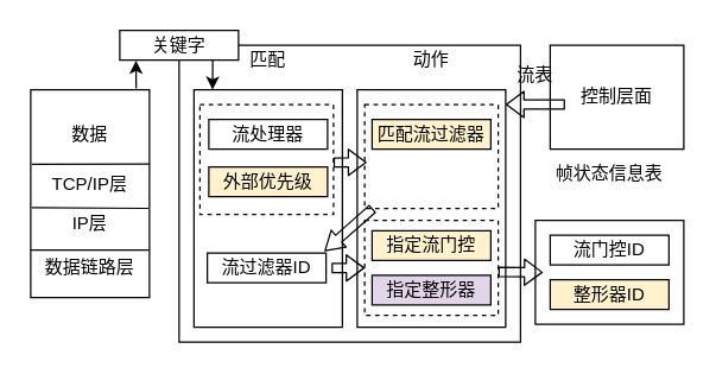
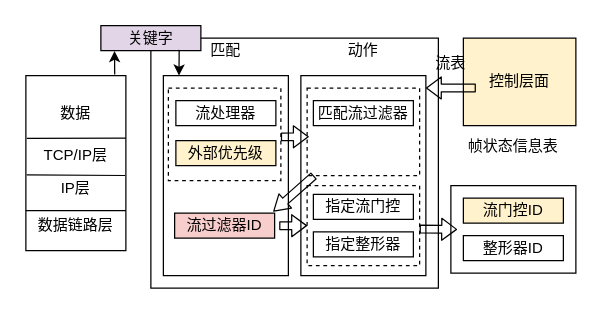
  <mxCell id="0" />
  <mxCell id="1" parent="0" />
  <mxCell id="2" value="" style="rounded=0;whiteSpace=wrap;html=1;" parent="1" vertex="1"><mxGeometry x="120" y="30" width="230" height="200" as="geometry" /></mxCell>
  <mxCell id="3" value="" style="rounded=0;whiteSpace=wrap;html=1;" parent="1" vertex="1"><mxGeometry x="240" y="60" width="100" height="160" as="geometry" /></mxCell>
  <mxCell id="4" value="" style="rounded=0;whiteSpace=wrap;html=1;dashed=1;" parent="1" vertex="1"><mxGeometry x="245" y="70" width="90" height="70" as="geometry" /></mxCell>
  <mxCell id="5" value="" style="rounded=0;whiteSpace=wrap;html=1;dashed=1;" parent="1" vertex="1"><mxGeometry x="245" y="148" width="90" height="64" as="geometry" /></mxCell>
  <mxCell id="6" value="" style="rounded=0;whiteSpace=wrap;html=1;" parent="1" vertex="1"><mxGeometry x="130" y="60" width="100" height="160" as="geometry" /></mxCell>
  <mxCell id="7" value="" style="rounded=0;whiteSpace=wrap;html=1;dashed=1;" parent="1" vertex="1"><mxGeometry x="134" y="70" width="90" height="74" as="geometry" /></mxCell>
  <mxCell id="8" value="" style="rounded=0;whiteSpace=wrap;html=1;" parent="1" vertex="1"><mxGeometry x="20" y="60" width="80" height="140" as="geometry" /></mxCell>
  <mxCell id="9" value="" style="endArrow=none;html=1;exitX=-0.002;exitY=0.771;exitDx=0;exitDy=0;exitPerimeter=0;" parent="1" source="8" edge="1"><mxGeometry width="50" height="50" relative="1" as="geometry"><mxPoint x="21" y="171" as="sourcePoint" /><mxPoint x="100" y="168" as="targetPoint" /></mxGeometry></mxCell>
  <mxCell id="10" value="数据链路层" style="text;html=1;strokeColor=none;fillColor=none;align=center;verticalAlign=middle;whiteSpace=wrap;rounded=0;" parent="1" vertex="1"><mxGeometry x="20" y="170" width="80" height="20" as="geometry" /></mxCell>
  <mxCell id="11" value="" style="endArrow=none;html=1;entryX=0.997;entryY=0.81;entryDx=0;entryDy=0;entryPerimeter=0;exitX=0.008;exitY=0.567;exitDx=0;exitDy=0;exitPerimeter=0;" parent="1" source="8" edge="1"><mxGeometry width="50" height="50" relative="1" as="geometry"><mxPoint x="20" y="140.1" as="sourcePoint" /><mxPoint x="99.28" y="139.9" as="targetPoint" /></mxGeometry></mxCell>
  <mxCell id="12" value="IP层" style="text;html=1;strokeColor=none;fillColor=none;align=center;verticalAlign=middle;whiteSpace=wrap;rounded=0;" parent="1" vertex="1"><mxGeometry x="20" y="140" width="80" height="20" as="geometry" /></mxCell>
  <mxCell id="13" value="" style="endArrow=none;html=1;entryX=0.997;entryY=0.81;entryDx=0;entryDy=0;entryPerimeter=0;exitX=0.006;exitY=0.811;exitDx=0;exitDy=0;exitPerimeter=0;" parent="1" edge="1"><mxGeometry width="50" height="50" relative="1" as="geometry"><mxPoint x="20.72" y="110.2" as="sourcePoint" /><mxPoint x="100" y="110" as="targetPoint" /></mxGeometry></mxCell>
  <mxCell id="14" value="TCP/IP层" style="text;html=1;strokeColor=none;fillColor=none;align=center;verticalAlign=middle;whiteSpace=wrap;rounded=0;" parent="1" vertex="1"><mxGeometry x="20" y="114" width="80" height="20" as="geometry" /></mxCell>
  <mxCell id="15" value="数据" style="text;html=1;strokeColor=none;fillColor=none;align=center;verticalAlign=middle;whiteSpace=wrap;rounded=0;" parent="1" vertex="1"><mxGeometry x="20" y="80" width="80" height="20" as="geometry" /></mxCell>
  <mxCell id="16" value="匹配" style="text;html=1;strokeColor=none;fillColor=none;align=center;verticalAlign=middle;whiteSpace=wrap;rounded=0;" parent="1" vertex="1"><mxGeometry x="140" y="30" width="80" height="20" as="geometry" /></mxCell>
  <mxCell id="17" value="动作" style="text;html=1;strokeColor=none;fillColor=none;align=center;verticalAlign=middle;whiteSpace=wrap;rounded=0;" parent="1" vertex="1"><mxGeometry x="250" y="30" width="80" height="20" as="geometry" /></mxCell>
- <mxCell id="18" value="关键字" style="rounded=0;whiteSpace=wrap;html=1;" parent="1" vertex="1"><mxGeometry x="80" y="20" width="80" height="20" as="geometry" /></mxCell>
+ <mxCell id="18" value="关键字" style="rounded=0;whiteSpace=wrap;html=1;fillColor=#e1d5e7;" parent="1" vertex="1"><mxGeometry x="80" y="20" width="80" height="20" as="geometry" /></mxCell>
  <mxCell id="19" value="" style="endArrow=classic;html=1;exitX=0.888;exitY=-0.007;exitDx=0;exitDy=0;exitPerimeter=0;entryX=0.137;entryY=1.017;entryDx=0;entryDy=0;entryPerimeter=0;" parent="1" source="8" target="18" edge="1"><mxGeometry width="50" height="50" relative="1" as="geometry"><mxPoint x="70" y="120" as="sourcePoint" /><mxPoint x="92" y="41" as="targetPoint" /></mxGeometry></mxCell>
  <mxCell id="20" value="" style="endArrow=classic;html=1;exitX=0.908;exitY=0.97;exitDx=0;exitDy=0;exitPerimeter=0;entryX=0.125;entryY=0;entryDx=0;entryDy=0;entryPerimeter=0;" parent="1" target="6" edge="1"><mxGeometry width="50" height="50" relative="1" as="geometry"><mxPoint x="142.64" y="39.4" as="sourcePoint" /><mxPoint x="142" y="61" as="targetPoint" /></mxGeometry></mxCell>
- <mxCell id="21" value="控制层面" style="rounded=0;whiteSpace=wrap;html=1;" parent="1" vertex="1"><mxGeometry x="370" y="30" width="90" height="70" as="geometry" /></mxCell>
+ <mxCell id="21" value="控制层面" style="rounded=0;whiteSpace=wrap;html=1;fillColor=#fff2cc;" parent="1" vertex="1"><mxGeometry x="370" y="30" width="90" height="70" as="geometry" /></mxCell>
  <mxCell id="22" value="流处理器&lt;span style=&quot;color: rgba(0 , 0 , 0 , 0) ; font-family: monospace ; font-size: 0px&quot;&gt;%3CmxGraphModel%3E%3Croot%3E%3CmxCell%20id%3D%220%22%2F%3E%3CmxCell%20id%3D%221%22%20parent%3D%220%22%2F%3E%3CmxCell%20id%3D%222%22%20value%3D%22%E5%85%B3%E9%94%AE%E5%AD%97%22%20style%3D%22rounded%3D0%3BwhiteSpace%3Dwrap%3Bhtml%3D1%3B%22%20vertex%3D%221%22%20parent%3D%221%22%3E%3CmxGeometry%20x%3D%22260%22%20y%3D%22300%22%20width%3D%2280%22%20height%3D%2220%22%20as%3D%22geometry%22%2F%3E%3C%2FmxCell%3E%3C%2Froot%3E%3C%2FmxGraphModel%3E&lt;/span&gt;" style="rounded=0;whiteSpace=wrap;html=1;" parent="1" vertex="1"><mxGeometry x="140" y="80" width="80" height="20" as="geometry" /></mxCell>
  <mxCell id="23" value="外部优先级" style="rounded=0;whiteSpace=wrap;html=1;fillColor=#fff2cc;" parent="1" vertex="1"><mxGeometry x="140" y="112" width="80" height="20" as="geometry" /></mxCell>
- <mxCell id="24" value="流过滤器ID" style="rounded=0;whiteSpace=wrap;html=1;" parent="1" vertex="1"><mxGeometry x="139" y="170" width="80" height="20" as="geometry" /></mxCell>
+ <mxCell id="24" value="流过滤器ID" style="rounded=0;whiteSpace=wrap;html=1;fillColor=#f8cecc;" parent="1" vertex="1"><mxGeometry x="139" y="170" width="80" height="20" as="geometry" /></mxCell>
  <mxCell id="25" value="" style="shape=flexArrow;endArrow=classic;html=1;width=6.19;endSize=3.605;endWidth=10.363;entryX=0.015;entryY=0.556;entryDx=0;entryDy=0;entryPerimeter=0;" parent="1" target="4" edge="1"><mxGeometry width="50" height="50" relative="1" as="geometry"><mxPoint x="224" y="109" as="sourcePoint" /><mxPoint x="247" y="108" as="targetPoint" /></mxGeometry></mxCell>
- <mxCell id="26" value="匹配流过滤器" style="rounded=0;whiteSpace=wrap;html=1;fillColor=#fff2cc;" parent="1" vertex="1"><mxGeometry x="250" y="80" width="80" height="20" as="geometry" /></mxCell>
+ <mxCell id="26" value="匹配流过滤器" style="rounded=0;whiteSpace=wrap;html=1;" parent="1" vertex="1"><mxGeometry x="250" y="80" width="80" height="20" as="geometry" /></mxCell>
  <mxCell id="27" value="" style="shape=flexArrow;endArrow=classic;html=1;width=6.19;endSize=3.748;endWidth=8.005;entryX=0.987;entryY=-0.063;entryDx=0;entryDy=0;entryPerimeter=0;" parent="1" source="4" target="24" edge="1"><mxGeometry width="50" height="50" relative="1" as="geometry"><mxPoint x="160" y="90" as="sourcePoint" /><mxPoint x="220" y="160" as="targetPoint" /></mxGeometry></mxCell>
- <mxCell id="28" value="指定整形器" style="rounded=0;whiteSpace=wrap;html=1;fillColor=#e1d5e7;" parent="1" vertex="1"><mxGeometry x="250" y="185" width="80" height="20" as="geometry" /></mxCell>
- <mxCell id="29" value="指定流门控" style="rounded=0;whiteSpace=wrap;html=1;fillColor=#fff2cc;" parent="1" vertex="1"><mxGeometry x="250" y="155" width="80" height="20" as="geometry" /></mxCell>
+ <mxCell id="28" value="指定整形器" style="rounded=0;whiteSpace=wrap;html=1;" parent="1" vertex="1"><mxGeometry x="250" y="185" width="80" height="20" as="geometry" /></mxCell>
+ <mxCell id="29" value="指定流门控" style="rounded=0;whiteSpace=wrap;html=1;" parent="1" vertex="1"><mxGeometry x="250" y="155" width="80" height="20" as="geometry" /></mxCell>
  <mxCell id="30" value="" style="rounded=0;whiteSpace=wrap;html=1;" parent="1" vertex="1"><mxGeometry x="360" y="148" width="100" height="70" as="geometry" /></mxCell>
  <mxCell id="31" value="帧状态信息表" style="text;html=1;strokeColor=none;fillColor=none;align=center;verticalAlign=middle;whiteSpace=wrap;rounded=0;" parent="1" vertex="1"><mxGeometry x="370" y="107" width="80" height="20" as="geometry" /></mxCell>
- <mxCell id="32" value="流门控ID" style="rounded=0;whiteSpace=wrap;html=1;" parent="1" vertex="1"><mxGeometry x="370" y="158" width="80" height="20" as="geometry" /></mxCell>
- <mxCell id="33" value="整形器ID" style="rounded=0;whiteSpace=wrap;html=1;fillColor=#fff2cc;" parent="1" vertex="1"><mxGeometry x="370" y="188" width="80" height="20" as="geometry" /></mxCell>
+ <mxCell id="32" value="流门控ID" style="rounded=0;whiteSpace=wrap;html=1;fillColor=#fff2cc;" parent="1" vertex="1"><mxGeometry x="370" y="158" width="80" height="20" as="geometry" /></mxCell>
+ <mxCell id="33" value="整形器ID" style="rounded=0;whiteSpace=wrap;html=1;" parent="1" vertex="1"><mxGeometry x="370" y="188" width="80" height="20" as="geometry" /></mxCell>
  <mxCell id="34" value="" style="shape=flexArrow;endArrow=classic;html=1;width=6.19;endSize=3.605;endWidth=10.363;entryX=0;entryY=0.5;entryDx=0;entryDy=0;" parent="1" edge="1"><mxGeometry width="50" height="50" relative="1" as="geometry"><mxPoint x="335" y="182.76" as="sourcePoint" /><mxPoint x="365" y="183" as="targetPoint" /></mxGeometry></mxCell>
  <mxCell id="35" value="" style="shape=flexArrow;endArrow=classic;html=1;width=6.19;endSize=3.605;endWidth=10.363;entryX=0.015;entryY=0.556;entryDx=0;entryDy=0;entryPerimeter=0;" parent="1" edge="1"><mxGeometry width="50" height="50" relative="1" as="geometry"><mxPoint x="222.65" y="180.08" as="sourcePoint" /><mxPoint x="245" y="180" as="targetPoint" /></mxGeometry></mxCell>
  <mxCell id="36" value="" style="shape=flexArrow;endArrow=classic;html=1;width=6.19;endSize=3.605;endWidth=10.363;" parent="1" edge="1"><mxGeometry width="50" height="50" relative="1" as="geometry"><mxPoint x="380" y="69.87" as="sourcePoint" /><mxPoint x="340" y="69.87" as="targetPoint" /></mxGeometry></mxCell>
  <mxCell id="37" value="流表" style="text;html=1;strokeColor=none;fillColor=none;align=center;verticalAlign=middle;whiteSpace=wrap;rounded=0;" parent="1" vertex="1"><mxGeometry x="320" y="40" width="80" height="20" as="geometry" /></mxCell>
